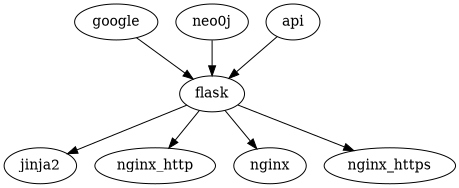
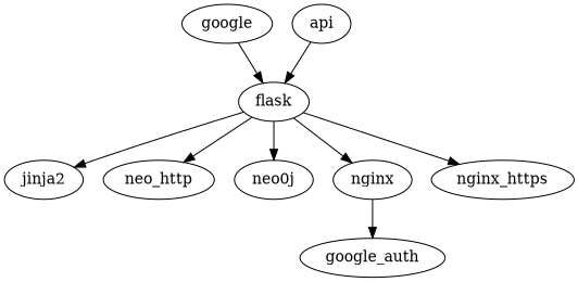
  digraph {
    n1 [label=google url="https://github.com/allofphysicsgraph/pdg_essential_demo_docker"]
    flask [url="https://github.com/allofphysicsgraph/pdg_essential_demo_flask_website"]
    jinja2 [url="https://github.com/allofphysicsgraph/pdg_essential_demo_jinja2"]
-   nginx_http
+   nginx_http [label=neo_http]
    n5 [label=neo0j url="https://github.com/allofphysicsgraph/pdg_essential_demo_neo4j_and_flask"]
    n6 [label=nginx]
    nginx_https
    api [url="https://github.com/allofphysicsgraph/pdg_essential_demo_api"]
+   google_auth [url="https://github.com/allofphysicsgraph/pdg_essential_demo_google_auth"]
    n1 -> flask
    flask -> jinja2
    flask -> nginx_http
-   n5 -> flask
+   flask -> n5
    flask -> n6
    flask -> nginx_https
+   n6 -> google_auth
    api -> flask
  }
